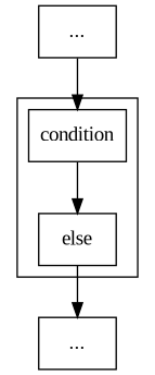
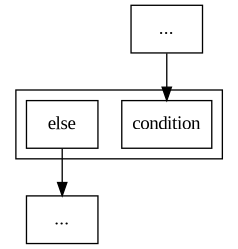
  digraph {
    fontname="Liberation Serif"
    node [fontname="Liberation Serif" shape=box]
    edge [fontname="Liberation Serif"]
    condition
    else
    n3 [label="..."]
    n4 [label="..."]
    subgraph cluster_1 {
      condition
      else
    }
-   condition -> else
    else -> n3
    n4 -> condition
  }
